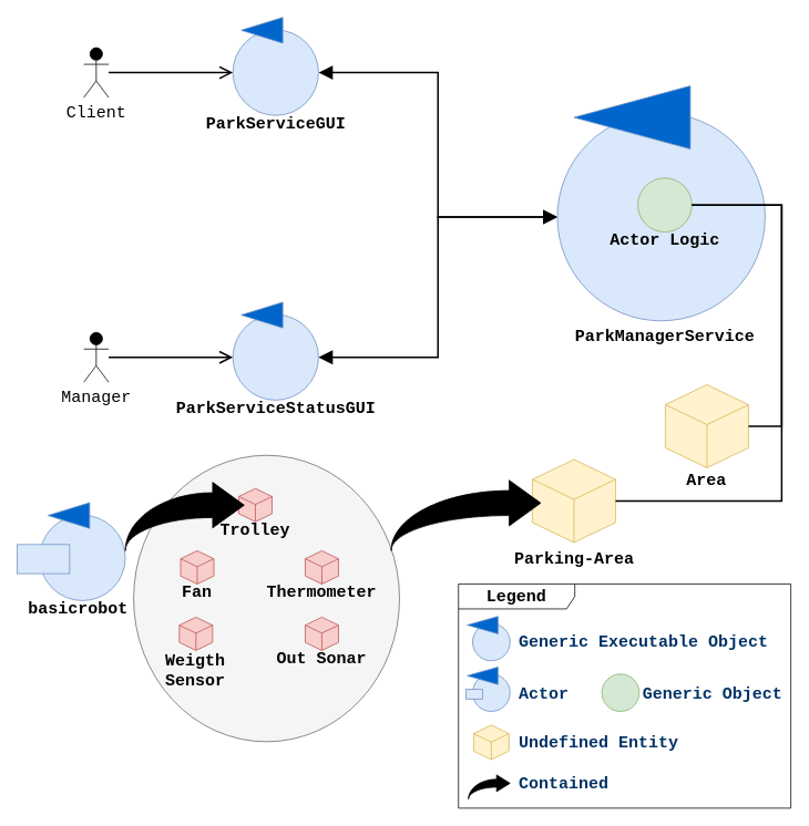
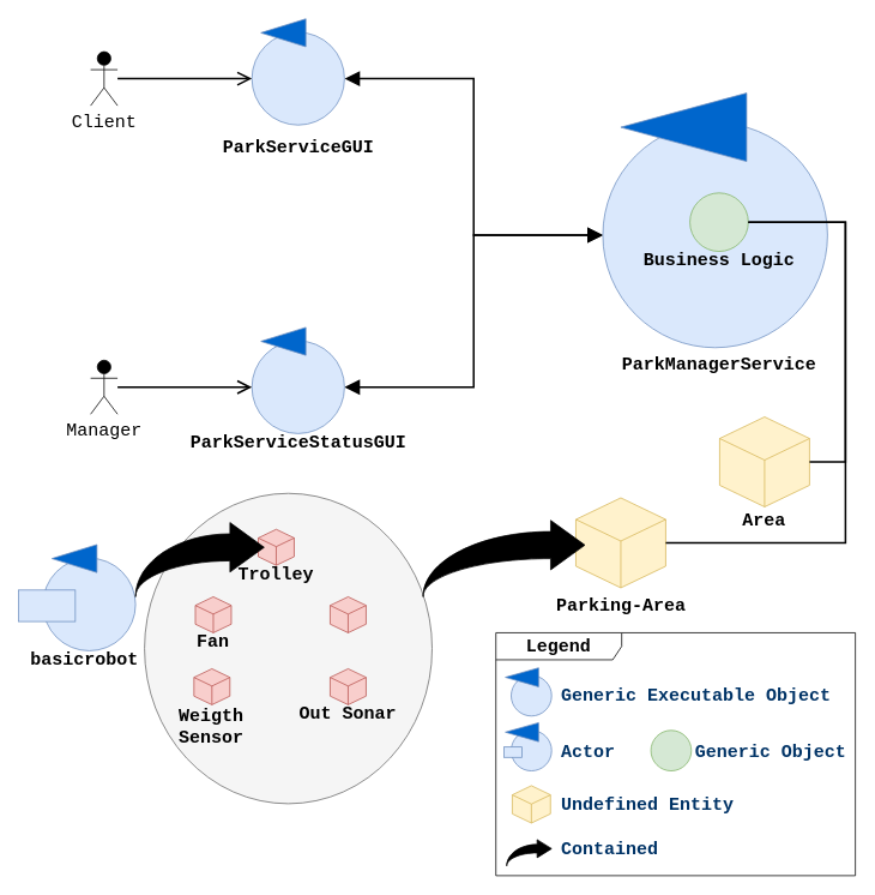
  <mxCell id="0" />
  <mxCell id="1" parent="0" />
  <mxCell id="2" value="" style="ellipse;whiteSpace=wrap;html=1;fontFamily=Courier New;fontSize=20;strokeColor=#666666;fillColor=#f5f5f5;fontColor=#333333;" vertex="1" parent="1"><mxGeometry x="160" y="548" width="320" height="345" as="geometry" /></mxCell>
  <mxCell id="3" value="" style="edgeStyle=orthogonalEdgeStyle;rounded=0;orthogonalLoop=1;jettySize=auto;html=1;entryX=1;entryY=0.5;entryDx=0;entryDy=0;fontFamily=Courier New;fontSize=20;endArrow=block;endFill=1;endSize=12;strokeWidth=2;startArrow=block;startFill=1;startSize=12;exitX=0;exitY=0.5;exitDx=0;exitDy=0;" edge="1" parent="1" source="5" target="8"><mxGeometry x="-0.176" relative="1" as="geometry"><mxPoint x="550" y="251.5" as="sourcePoint" /><mxPoint y="-1" as="offset" /></mxGeometry></mxCell>
  <mxCell id="4" style="edgeStyle=orthogonalEdgeStyle;rounded=0;orthogonalLoop=1;jettySize=auto;html=1;entryX=1;entryY=0.5;entryDx=0;entryDy=0;fontFamily=Courier New;fontSize=20;startArrow=block;startFill=1;endArrow=block;endFill=1;startSize=12;endSize=12;strokeWidth=2;" edge="1" parent="1" source="5" target="11"><mxGeometry relative="1" as="geometry"><mxPoint x="550" y="251.5" as="sourcePoint" /></mxGeometry></mxCell>
  <mxCell id="5" value="" style="ellipse;whiteSpace=wrap;html=1;aspect=fixed;fillColor=#dae8fc;fontStyle=1;fontFamily=Courier New;fontSize=20;strokeColor=#6c8ebf;" parent="1" vertex="1"><mxGeometry x="670" y="136" width="250" height="250" as="geometry" /></mxCell>
  <mxCell id="6" value="" style="triangle;whiteSpace=wrap;html=1;rotation=-180;strokeColor=#6C8EBF;fillColor=#0066CC;" parent="1" vertex="1"><mxGeometry x="690" y="103" width="140" height="76" as="geometry" /></mxCell>
  <mxCell id="7" value="ParkManagerService" style="text;html=1;strokeColor=none;fillColor=none;align=center;verticalAlign=middle;whiteSpace=wrap;rounded=0;fontFamily=Courier New;fontStyle=1;fontSize=20;" vertex="1" parent="1"><mxGeometry x="678.75" y="394.5" width="241.25" height="20" as="geometry" /></mxCell>
  <mxCell id="8" value="" style="ellipse;whiteSpace=wrap;html=1;aspect=fixed;fillColor=#dae8fc;fontStyle=1;fontFamily=Courier New;fontSize=20;strokeColor=#6c8ebf;" vertex="1" parent="1"><mxGeometry x="279.5" y="35.5" width="103" height="103" as="geometry" /></mxCell>
  <mxCell id="9" value="" style="triangle;whiteSpace=wrap;html=1;rotation=-180;strokeColor=#6C8EBF;fillColor=#0066CC;" vertex="1" parent="1"><mxGeometry x="289.5" y="20.5" width="50" height="31" as="geometry" /></mxCell>
- <mxCell id="10" value="ParkServiceGUI" style="text;html=1;strokeColor=none;fillColor=none;align=center;verticalAlign=middle;whiteSpace=wrap;rounded=0;fontFamily=Courier New;fontStyle=1;fontSize=20;" vertex="1" parent="1"><mxGeometry x="174.75" y="138.5" width="312.5" height="20" as="geometry" /></mxCell>
+ <mxCell id="10" value="ParkServiceGUI" style="text;html=1;strokeColor=none;fillColor=none;align=center;verticalAlign=middle;whiteSpace=wrap;rounded=0;fontFamily=Courier New;fontStyle=1;fontSize=20;" vertex="1" parent="1"><mxGeometry x="174.75" y="153.5" width="312.5" height="20" as="geometry" /></mxCell>
  <mxCell id="11" value="" style="ellipse;whiteSpace=wrap;html=1;aspect=fixed;fillColor=#dae8fc;fontStyle=1;fontFamily=Courier New;fontSize=20;strokeColor=#6c8ebf;" vertex="1" parent="1"><mxGeometry x="279.5" y="378.5" width="103" height="103" as="geometry" /></mxCell>
  <mxCell id="12" value="" style="triangle;whiteSpace=wrap;html=1;rotation=-180;strokeColor=#6C8EBF;fillColor=#0066CC;" vertex="1" parent="1"><mxGeometry x="289.5" y="363.5" width="50" height="31" as="geometry" /></mxCell>
  <mxCell id="13" value="ParkServiceStatusGUI" style="text;html=1;strokeColor=none;fillColor=none;align=center;verticalAlign=middle;whiteSpace=wrap;rounded=0;fontFamily=Courier New;fontStyle=1;fontSize=20;" vertex="1" parent="1"><mxGeometry x="174.75" y="481.5" width="312.5" height="20" as="geometry" /></mxCell>
  <mxCell id="14" value="" style="group" vertex="1" connectable="0" parent="1"><mxGeometry x="766.87" y="206" width="65" height="73" as="geometry" /></mxCell>
  <mxCell id="15" value="" style="ellipse;whiteSpace=wrap;html=1;aspect=fixed;fillColor=#d5e8d4;fontStyle=1;fontFamily=Courier New;fontSize=20;strokeColor=#82b366;" vertex="1" parent="14"><mxGeometry y="8" width="65" height="65" as="geometry" /></mxCell>
- <mxCell id="16" value="Actor Logic" style="text;html=1;strokeColor=none;fillColor=none;align=center;verticalAlign=middle;whiteSpace=wrap;rounded=0;fontFamily=Courier New;fontStyle=1;fontSize=20;" vertex="1" parent="1"><mxGeometry x="710" y="279" width="178.75" height="20" as="geometry" /></mxCell>
+ <mxCell id="16" value="Business Logic" style="text;html=1;strokeColor=none;fillColor=none;align=center;verticalAlign=middle;whiteSpace=wrap;rounded=0;fontFamily=Courier New;fontStyle=1;fontSize=20;" vertex="1" parent="1"><mxGeometry x="710" y="279" width="178.75" height="20" as="geometry" /></mxCell>
  <mxCell id="17" value="" style="whiteSpace=wrap;html=1;shape=mxgraph.basic.isocube;isoAngle=15;fontFamily=Courier New;fontSize=20;strokeColor=#d6b656;fillColor=#fff2cc;" vertex="1" parent="1"><mxGeometry x="800" y="463" width="100" height="100" as="geometry" /></mxCell>
  <mxCell id="18" value="Area" style="text;html=1;strokeColor=none;fillColor=none;align=center;verticalAlign=middle;whiteSpace=wrap;rounded=0;fontFamily=Courier New;fontStyle=1;fontSize=20;" vertex="1" parent="1"><mxGeometry x="760" y="568" width="178.75" height="20" as="geometry" /></mxCell>
  <mxCell id="19" style="edgeStyle=orthogonalEdgeStyle;rounded=0;orthogonalLoop=1;jettySize=auto;html=1;exitX=1;exitY=0.5;exitDx=0;exitDy=0;entryX=1;entryY=0.5;entryDx=0;entryDy=0;entryPerimeter=0;fontFamily=Courier New;fontSize=20;strokeWidth=2;endSize=12;endArrow=none;endFill=0;" edge="1" parent="1" source="15" target="17"><mxGeometry relative="1" as="geometry"><Array as="points"><mxPoint x="940" y="247" /><mxPoint x="940" y="513" /></Array></mxGeometry></mxCell>
  <mxCell id="20" style="edgeStyle=orthogonalEdgeStyle;rounded=0;orthogonalLoop=1;jettySize=auto;html=1;fontFamily=Courier New;fontSize=20;startArrow=none;startFill=0;endArrow=open;endFill=0;startSize=12;endSize=12;strokeWidth=2;" edge="1" parent="1" source="21" target="8"><mxGeometry relative="1" as="geometry" /></mxCell>
  <mxCell id="21" value="Client" style="shape=umlActor;verticalLabelPosition=bottom;verticalAlign=top;html=1;outlineConnect=0;fontFamily=Courier New;fontSize=20;fillColor=#000000;" vertex="1" parent="1"><mxGeometry x="100" y="57" width="30" height="60" as="geometry" /></mxCell>
  <mxCell id="22" style="edgeStyle=orthogonalEdgeStyle;rounded=0;orthogonalLoop=1;jettySize=auto;html=1;fontFamily=Courier New;fontSize=20;startArrow=none;startFill=0;endArrow=open;endFill=0;startSize=12;endSize=12;strokeWidth=2;" edge="1" parent="1" source="23" target="11"><mxGeometry relative="1" as="geometry" /></mxCell>
  <mxCell id="23" value="Manager" style="shape=umlActor;verticalLabelPosition=bottom;verticalAlign=top;html=1;outlineConnect=0;fontFamily=Courier New;fontSize=20;fillColor=#000000;" vertex="1" parent="1"><mxGeometry x="100" y="400" width="30" height="60" as="geometry" /></mxCell>
  <mxCell id="24" value="Parking-Area" style="text;html=1;strokeColor=none;fillColor=none;align=center;verticalAlign=middle;whiteSpace=wrap;rounded=0;fontFamily=Courier New;fontStyle=1;fontSize=20;" vertex="1" parent="1"><mxGeometry x="600.63" y="663" width="178.75" height="20" as="geometry" /></mxCell>
  <mxCell id="25" value="" style="group" vertex="1" connectable="0" parent="1"><mxGeometry x="180" y="663" width="113.12" height="60" as="geometry" /></mxCell>
  <mxCell id="26" value="" style="whiteSpace=wrap;html=1;shape=mxgraph.basic.isocube;isoAngle=15;fontFamily=Courier New;fontSize=20;strokeColor=#b85450;fillColor=#f8cecc;" vertex="1" parent="25"><mxGeometry x="36.56" width="40" height="40" as="geometry" /></mxCell>
  <mxCell id="27" value="Fan" style="text;html=1;strokeColor=none;fillColor=none;align=center;verticalAlign=middle;whiteSpace=wrap;rounded=0;fontFamily=Courier New;fontStyle=1;fontSize=20;" vertex="1" parent="25"><mxGeometry y="40" width="113.12" height="20" as="geometry" /></mxCell>
  <mxCell id="28" value="" style="whiteSpace=wrap;html=1;shape=mxgraph.basic.isocube;isoAngle=15;fontFamily=Courier New;fontSize=20;strokeColor=#d6b656;fillColor=#fff2cc;" vertex="1" parent="1"><mxGeometry x="640" y="553" width="100" height="100" as="geometry" /></mxCell>
  <mxCell id="29" value="" style="group" vertex="1" connectable="0" parent="1"><mxGeometry x="250" y="588" width="113.12" height="60" as="geometry" /></mxCell>
  <mxCell id="30" value="" style="whiteSpace=wrap;html=1;shape=mxgraph.basic.isocube;isoAngle=15;fontFamily=Courier New;fontSize=20;strokeColor=#b85450;fillColor=#f8cecc;" vertex="1" parent="29"><mxGeometry x="36.56" width="40" height="40" as="geometry" /></mxCell>
  <mxCell id="31" value="Trolley" style="text;html=1;strokeColor=none;fillColor=none;align=center;verticalAlign=middle;whiteSpace=wrap;rounded=0;fontFamily=Courier New;fontStyle=1;fontSize=20;" vertex="1" parent="29"><mxGeometry y="40" width="113.12" height="20" as="geometry" /></mxCell>
  <mxCell id="32" value="" style="html=1;shadow=0;dashed=0;align=center;verticalAlign=middle;shape=mxgraph.arrows2.jumpInArrow;dy=15;dx=38;arrowHead=55;fontFamily=Courier New;fontSize=20;strokeColor=#000000;fillColor=#000000;" vertex="1" parent="1"><mxGeometry x="470" y="578" width="180" height="85" as="geometry" /></mxCell>
  <mxCell id="33" value="" style="group" vertex="1" connectable="0" parent="1"><mxGeometry x="330" y="663" width="113.12" height="60" as="geometry" /></mxCell>
  <mxCell id="34" value="" style="whiteSpace=wrap;html=1;shape=mxgraph.basic.isocube;isoAngle=15;fontFamily=Courier New;fontSize=20;strokeColor=#b85450;fillColor=#f8cecc;" vertex="1" parent="33"><mxGeometry x="36.56" width="40" height="40" as="geometry" /></mxCell>
- <mxCell id="35" value="Thermometer" style="text;html=1;strokeColor=none;fillColor=none;align=center;verticalAlign=middle;whiteSpace=wrap;rounded=0;fontFamily=Courier New;fontStyle=1;fontSize=20;" vertex="1" parent="33"><mxGeometry y="40" width="113.12" height="20" as="geometry" /></mxCell>
  <mxCell id="36" value="" style="group" vertex="1" connectable="0" parent="1"><mxGeometry x="330" y="743" width="113.12" height="60" as="geometry" /></mxCell>
  <mxCell id="37" value="" style="whiteSpace=wrap;html=1;shape=mxgraph.basic.isocube;isoAngle=15;fontFamily=Courier New;fontSize=20;strokeColor=#b85450;fillColor=#f8cecc;" vertex="1" parent="36"><mxGeometry x="36.56" width="40" height="40" as="geometry" /></mxCell>
  <mxCell id="38" value="Out Sonar" style="text;html=1;strokeColor=none;fillColor=none;align=center;verticalAlign=middle;whiteSpace=wrap;rounded=0;fontFamily=Courier New;fontStyle=1;fontSize=20;" vertex="1" parent="36"><mxGeometry y="40" width="113.12" height="20" as="geometry" /></mxCell>
  <mxCell id="39" value="" style="group" vertex="1" connectable="0" parent="1"><mxGeometry x="178.44" y="743" width="113.12" height="90" as="geometry" /></mxCell>
  <mxCell id="40" value="" style="whiteSpace=wrap;html=1;shape=mxgraph.basic.isocube;isoAngle=15;fontFamily=Courier New;fontSize=20;strokeColor=#b85450;fillColor=#f8cecc;" vertex="1" parent="39"><mxGeometry x="36.56" width="40" height="40" as="geometry" /></mxCell>
  <mxCell id="41" value="Weigth Sensor" style="text;html=1;strokeColor=none;fillColor=none;align=center;verticalAlign=middle;whiteSpace=wrap;rounded=0;fontFamily=Courier New;fontStyle=1;fontSize=20;" vertex="1" parent="39"><mxGeometry y="40" width="113.12" height="50" as="geometry" /></mxCell>
  <mxCell id="42" style="edgeStyle=orthogonalEdgeStyle;rounded=0;orthogonalLoop=1;jettySize=auto;html=1;fontFamily=Courier New;fontSize=20;startArrow=none;startFill=0;endArrow=none;endFill=0;startSize=12;endSize=12;strokeWidth=2;exitX=1;exitY=0.5;exitDx=0;exitDy=0;" edge="1" parent="1" source="15" target="28"><mxGeometry relative="1" as="geometry"><mxPoint x="840" y="247" as="sourcePoint" /><Array as="points"><mxPoint x="940" y="247" /><mxPoint x="940" y="603" /></Array></mxGeometry></mxCell>
  <mxCell id="43" value="" style="ellipse;whiteSpace=wrap;html=1;aspect=fixed;fillColor=#dae8fc;fontStyle=1;fontFamily=Courier New;fontSize=20;strokeColor=#6c8ebf;" vertex="1" parent="1"><mxGeometry x="47" y="620" width="103" height="103" as="geometry" /></mxCell>
  <mxCell id="44" value="" style="triangle;whiteSpace=wrap;html=1;rotation=-180;strokeColor=#6C8EBF;fillColor=#0066CC;" vertex="1" parent="1"><mxGeometry x="57" y="605" width="50" height="31" as="geometry" /></mxCell>
  <mxCell id="45" value="" style="html=1;shadow=0;dashed=0;align=center;verticalAlign=middle;shape=mxgraph.arrows2.jumpInArrow;dy=15;dx=38;arrowHead=55;fontFamily=Courier New;fontSize=20;strokeColor=#000000;fillColor=#000000;" vertex="1" parent="1"><mxGeometry x="150" y="580.5" width="143.12" height="82.5" as="geometry" /></mxCell>
  <mxCell id="46" value="basicrobot" style="text;html=1;strokeColor=none;fillColor=none;align=center;verticalAlign=middle;whiteSpace=wrap;rounded=0;fontFamily=Courier New;fontStyle=1;fontSize=20;" vertex="1" parent="1"><mxGeometry x="36.88" y="723" width="113.12" height="20" as="geometry" /></mxCell>
  <mxCell id="47" value="&lt;b&gt;Legend&lt;/b&gt;" style="shape=umlFrame;whiteSpace=wrap;html=1;shadow=0;fontFamily=Courier New;fontSize=20;strokeColor=#000000;fillColor=#ffffff;width=140;height=30;" vertex="1" parent="1"><mxGeometry x="551" y="703" width="400" height="270" as="geometry" /></mxCell>
  <mxCell id="48" value="" style="ellipse;whiteSpace=wrap;html=1;aspect=fixed;fillColor=#dae8fc;fontStyle=1;fontFamily=Courier New;fontSize=20;strokeColor=#6c8ebf;" vertex="1" parent="1"><mxGeometry x="568" y="750.5" width="45" height="45" as="geometry" /></mxCell>
  <mxCell id="49" value="" style="triangle;whiteSpace=wrap;html=1;rotation=-180;strokeColor=#6C8EBF;fillColor=#0066CC;" vertex="1" parent="1"><mxGeometry x="561.5" y="742" width="37" height="21" as="geometry" /></mxCell>
  <mxCell id="50" value="Generic Executable Object" style="text;html=1;strokeColor=none;fillColor=none;align=left;verticalAlign=middle;whiteSpace=wrap;rounded=0;fontFamily=Courier New;fontStyle=1;fontSize=20;fontColor=#003366;" vertex="1" parent="1"><mxGeometry x="621.63" y="763" width="309.37" height="20" as="geometry" /></mxCell>
  <mxCell id="51" value="" style="rounded=0;whiteSpace=wrap;html=1;shadow=0;fontFamily=Courier New;fontSize=20;strokeColor=#6c8ebf;fillColor=#dae8fc;" vertex="1" parent="1"><mxGeometry x="20" y="655.5" width="63" height="35" as="geometry" /></mxCell>
  <mxCell id="52" value="" style="ellipse;whiteSpace=wrap;html=1;aspect=fixed;fillColor=#dae8fc;fontStyle=1;fontFamily=Courier New;fontSize=20;strokeColor=#6c8ebf;" vertex="1" parent="1"><mxGeometry x="568" y="811.5" width="45" height="45" as="geometry" /></mxCell>
  <mxCell id="53" value="" style="triangle;whiteSpace=wrap;html=1;rotation=-180;strokeColor=#6C8EBF;fillColor=#0066CC;" vertex="1" parent="1"><mxGeometry x="561.5" y="803" width="37" height="21" as="geometry" /></mxCell>
  <mxCell id="54" value="" style="rounded=0;whiteSpace=wrap;html=1;shadow=0;fontFamily=Courier New;fontSize=20;strokeColor=#6c8ebf;fillColor=#dae8fc;" vertex="1" parent="1"><mxGeometry x="560" y="830" width="20" height="11.5" as="geometry" /></mxCell>
  <mxCell id="55" value="Actor" style="text;html=1;strokeColor=none;fillColor=none;align=left;verticalAlign=middle;whiteSpace=wrap;rounded=0;fontFamily=Courier New;fontStyle=1;fontSize=20;fontColor=#003366;" vertex="1" parent="1"><mxGeometry x="621.63" y="825.75" width="309.37" height="20" as="geometry" /></mxCell>
  <mxCell id="56" value="" style="ellipse;whiteSpace=wrap;html=1;aspect=fixed;fillColor=#d5e8d4;fontStyle=1;fontFamily=Courier New;fontSize=20;strokeColor=#82b366;" vertex="1" parent="1"><mxGeometry x="723.5" y="811.5" width="45" height="45" as="geometry" /></mxCell>
  <mxCell id="57" value="Generic Object" style="text;html=1;strokeColor=none;fillColor=none;align=left;verticalAlign=middle;whiteSpace=wrap;rounded=0;fontFamily=Courier New;fontStyle=1;fontSize=20;fontColor=#003366;" vertex="1" parent="1"><mxGeometry x="771" y="825.75" width="179" height="20" as="geometry" /></mxCell>
  <mxCell id="58" value="" style="whiteSpace=wrap;html=1;shape=mxgraph.basic.isocube;isoAngle=15;fontFamily=Courier New;fontSize=20;strokeColor=#d6b656;fillColor=#fff2cc;" vertex="1" parent="1"><mxGeometry x="569.25" y="873" width="42.5" height="41.5" as="geometry" /></mxCell>
  <mxCell id="59" value="Undefined Entity" style="text;html=1;strokeColor=none;fillColor=none;align=left;verticalAlign=middle;whiteSpace=wrap;rounded=0;fontFamily=Courier New;fontStyle=1;fontSize=20;fontColor=#003366;" vertex="1" parent="1"><mxGeometry x="621.63" y="883.75" width="199.37" height="20" as="geometry" /></mxCell>
  <mxCell id="60" value="" style="html=1;shadow=0;dashed=0;align=center;verticalAlign=middle;shape=mxgraph.arrows2.jumpInArrow;dy=4.69;dx=16.11;arrowHead=20;fontFamily=Courier New;fontSize=20;strokeColor=#000000;fillColor=#000000;" vertex="1" parent="1"><mxGeometry x="563" y="933" width="50" height="29.25" as="geometry" /></mxCell>
  <mxCell id="61" value="Contained" style="text;html=1;strokeColor=none;fillColor=none;align=left;verticalAlign=middle;whiteSpace=wrap;rounded=0;fontFamily=Courier New;fontStyle=1;fontSize=20;fontColor=#003366;" vertex="1" parent="1"><mxGeometry x="621.63" y="933" width="309.37" height="20" as="geometry" /></mxCell>
